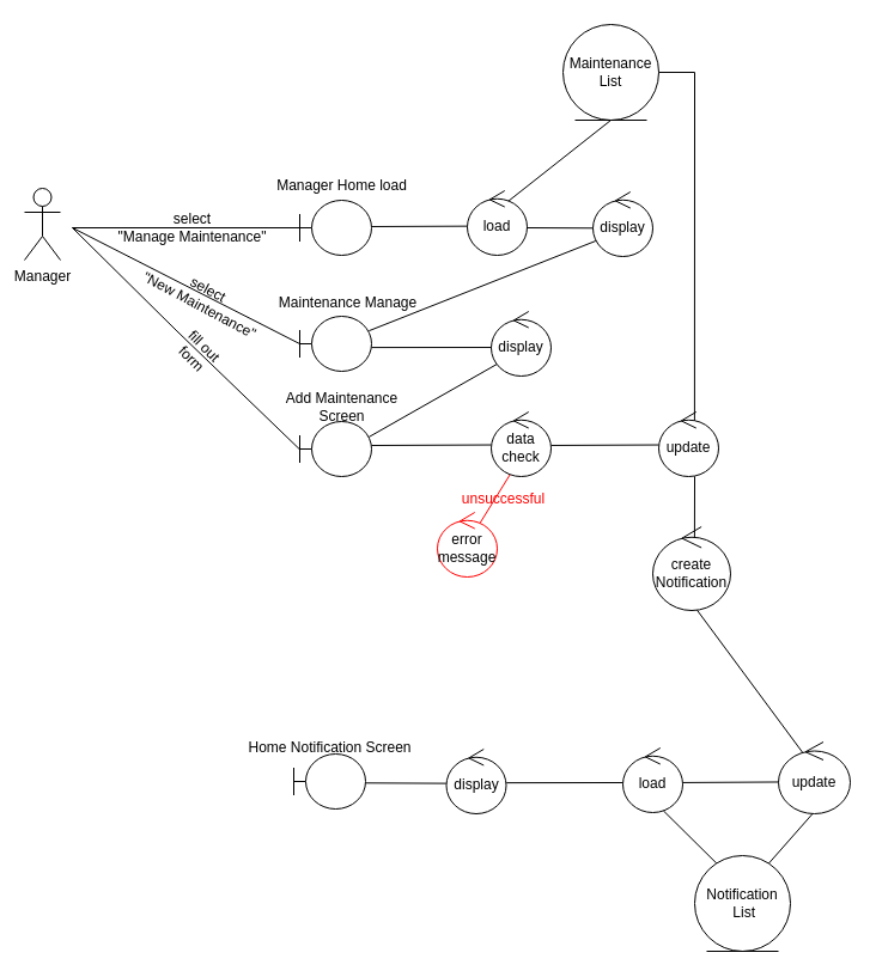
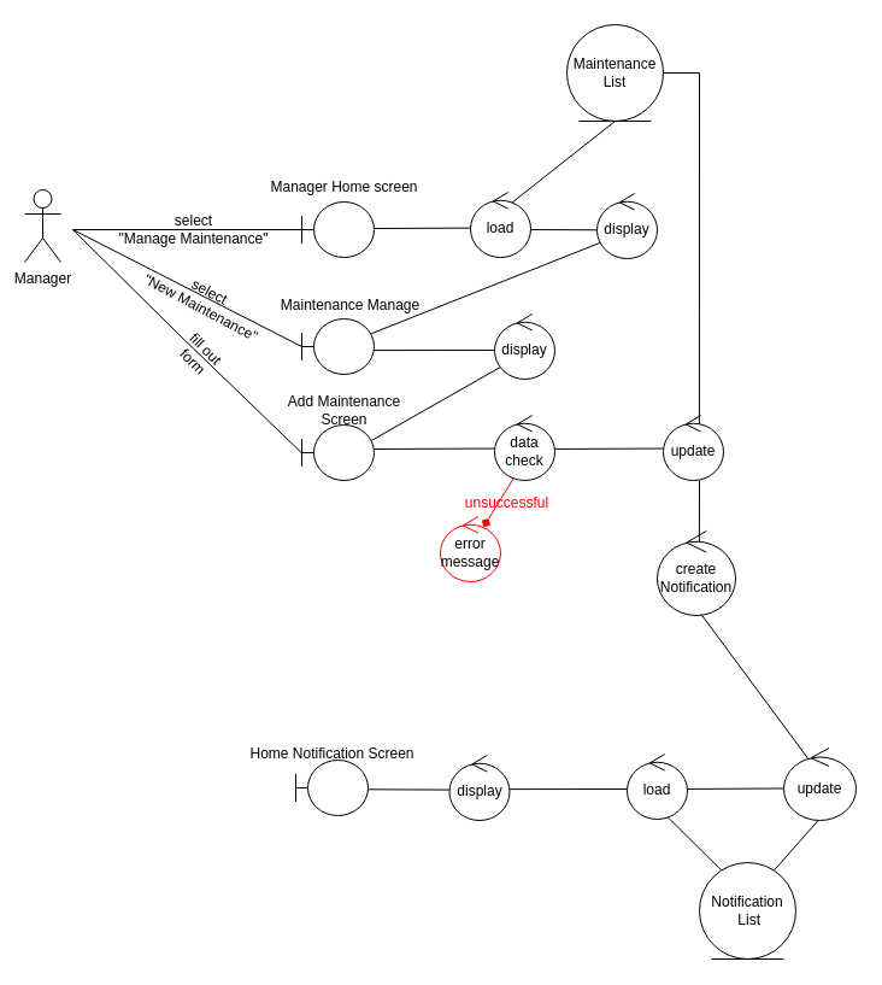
  <mxCell id="0" />
  <mxCell id="1" parent="0" />
  <mxCell id="2" value="" style="shape=umlBoundary;whiteSpace=wrap;html=1;" parent="1" vertex="1"><mxGeometry x="250" y="167" width="60" height="46" as="geometry" /></mxCell>
  <mxCell id="3" value="Manager" style="shape=umlActor;verticalLabelPosition=bottom;verticalAlign=top;html=1;" parent="1" vertex="1"><mxGeometry x="20" y="157" width="30" height="60" as="geometry" /></mxCell>
  <mxCell id="4" value="" style="line;strokeWidth=1;fillColor=none;align=left;verticalAlign=middle;spacingTop=-1;spacingLeft=3;spacingRight=3;rotatable=0;labelPosition=right;points=[];portConstraint=eastwest;strokeColor=inherit;" parent="1" vertex="1"><mxGeometry x="60" y="186" width="190" height="8" as="geometry" /></mxCell>
  <mxCell id="5" value="select&lt;div&gt;&quot;Manage Maintenance&quot;&lt;/div&gt;" style="text;html=1;align=center;verticalAlign=middle;resizable=0;points=[];autosize=1;strokeColor=none;fillColor=none;" parent="1" vertex="1"><mxGeometry x="85" y="170" width="150" height="40" as="geometry" /></mxCell>
  <mxCell id="6" value="&lt;div&gt;&lt;br&gt;&lt;/div&gt;&lt;div&gt;&lt;br&gt;&lt;/div&gt;" style="edgeLabel;html=1;align=center;verticalAlign=middle;resizable=0;points=[];" parent="1" vertex="1" connectable="0"><mxGeometry x="115.747" y="252.917" as="geometry" /></mxCell>
- <mxCell id="7" value="Manager Home load" style="text;html=1;align=center;verticalAlign=middle;resizable=0;points=[];autosize=1;strokeColor=none;fillColor=none;" parent="1" vertex="1"><mxGeometry x="210" y="140" width="150" height="30" as="geometry" /></mxCell>
+ <mxCell id="7" value="Manager Home screen" style="text;html=1;align=center;verticalAlign=middle;resizable=0;points=[];autosize=1;strokeColor=none;fillColor=none;" parent="1" vertex="1"><mxGeometry x="210" y="140" width="150" height="30" as="geometry" /></mxCell>
  <mxCell id="8" value="display" style="ellipse;shape=umlControl;whiteSpace=wrap;html=1;" parent="1" vertex="1"><mxGeometry x="495" y="160" width="50" height="54" as="geometry" /></mxCell>
  <mxCell id="9" value="" style="shape=umlBoundary;whiteSpace=wrap;html=1;" parent="1" vertex="1"><mxGeometry x="250" y="264" width="60" height="46" as="geometry" /></mxCell>
  <mxCell id="10" value="" style="endArrow=none;html=1;rounded=0;entryX=0.024;entryY=0.775;entryDx=0;entryDy=0;entryPerimeter=0;exitX=-0.002;exitY=0.499;exitDx=0;exitDy=0;exitPerimeter=0;" parent="1" source="9" edge="1"><mxGeometry width="50" height="50" relative="1" as="geometry"><mxPoint x="190" y="330" as="sourcePoint" /><mxPoint x="60" y="190" as="targetPoint" /></mxGeometry></mxCell>
  <mxCell id="11" value="Maintenance Manage" style="text;html=1;align=center;verticalAlign=middle;resizable=0;points=[];autosize=1;strokeColor=none;fillColor=none;" parent="1" vertex="1"><mxGeometry x="225" y="237.92" width="130" height="30" as="geometry" /></mxCell>
  <mxCell id="12" value="select&lt;div&gt;&quot;New Maintenance&quot;&lt;/div&gt;" style="text;html=1;align=center;verticalAlign=middle;resizable=0;points=[];autosize=1;strokeColor=none;fillColor=none;rotation=28;" parent="1" vertex="1"><mxGeometry x="105" y="227.92" width="130" height="40" as="geometry" /></mxCell>
  <mxCell id="13" value="load" style="ellipse;shape=umlControl;whiteSpace=wrap;html=1;" parent="1" vertex="1"><mxGeometry x="390" y="159" width="50" height="54" as="geometry" /></mxCell>
  <mxCell id="14" value="display" style="ellipse;shape=umlControl;whiteSpace=wrap;html=1;" parent="1" vertex="1"><mxGeometry x="410" y="260" width="50" height="54" as="geometry" /></mxCell>
  <mxCell id="15" value="" style="shape=umlBoundary;whiteSpace=wrap;html=1;" parent="1" vertex="1"><mxGeometry x="250" y="352" width="60" height="46" as="geometry" /></mxCell>
  <mxCell id="16" value="Add Maintenance&lt;div&gt;Screen&lt;/div&gt;" style="text;html=1;align=center;verticalAlign=middle;resizable=0;points=[];autosize=1;strokeColor=none;fillColor=none;" parent="1" vertex="1"><mxGeometry x="225" y="320" width="120" height="40" as="geometry" /></mxCell>
  <mxCell id="17" value="" style="endArrow=none;html=1;rounded=0;entryX=0;entryY=0.5;entryDx=0;entryDy=0;entryPerimeter=0;exitX=0.003;exitY=0.5;exitDx=0;exitDy=0;exitPerimeter=0;" parent="1" source="30" target="4" edge="1"><mxGeometry width="50" height="50" relative="1" as="geometry"><mxPoint x="131.468" y="273.955" as="sourcePoint" /><mxPoint x="70" y="200" as="targetPoint" /></mxGeometry></mxCell>
  <mxCell id="18" value="data&lt;div&gt;check&lt;/div&gt;" style="ellipse;shape=umlControl;whiteSpace=wrap;html=1;" parent="1" vertex="1"><mxGeometry x="410" y="344" width="50" height="54" as="geometry" /></mxCell>
  <mxCell id="19" value="&lt;font style=&quot;color: rgb(255, 0, 0);&quot;&gt;unsuccessful&lt;/font&gt;" style="text;html=1;align=center;verticalAlign=middle;resizable=0;points=[];autosize=1;strokeColor=none;fillColor=none;" parent="1" vertex="1"><mxGeometry x="375" y="402" width="90" height="30" as="geometry" /></mxCell>
  <mxCell id="20" value="" style="shape=umlBoundary;whiteSpace=wrap;html=1;" parent="1" vertex="1"><mxGeometry x="245" y="630" width="60" height="46" as="geometry" /></mxCell>
  <mxCell id="21" value="Home Notification Screen" style="text;html=1;align=center;verticalAlign=middle;resizable=0;points=[];autosize=1;strokeColor=none;fillColor=none;" parent="1" vertex="1"><mxGeometry x="195" y="610" width="160" height="30" as="geometry" /></mxCell>
  <mxCell id="22" value="display" style="ellipse;shape=umlControl;whiteSpace=wrap;html=1;" parent="1" vertex="1"><mxGeometry x="372.5" y="626" width="50" height="54" as="geometry" /></mxCell>
  <mxCell id="23" value="Maintenance List" style="ellipse;shape=umlEntity;whiteSpace=wrap;html=1;" parent="1" vertex="1"><mxGeometry x="470" y="20" width="80" height="80" as="geometry" /></mxCell>
  <mxCell id="24" value="error message" style="ellipse;shape=umlControl;whiteSpace=wrap;html=1;strokeColor=#FF0000;" parent="1" vertex="1"><mxGeometry x="365" y="428" width="50" height="54" as="geometry" /></mxCell>
  <mxCell id="25" value="load" style="ellipse;shape=umlControl;whiteSpace=wrap;html=1;" parent="1" vertex="1"><mxGeometry x="520" y="625" width="50" height="54" as="geometry" /></mxCell>
  <mxCell id="26" value="Notification&lt;div&gt;&amp;nbsp;List&lt;/div&gt;" style="ellipse;shape=umlEntity;whiteSpace=wrap;html=1;" parent="1" vertex="1"><mxGeometry x="580" y="715" width="80" height="80" as="geometry" /></mxCell>
  <mxCell id="27" value="create&lt;div&gt;Notification&lt;/div&gt;" style="ellipse;shape=umlControl;whiteSpace=wrap;html=1;" parent="1" vertex="1"><mxGeometry x="545" y="440" width="65" height="70" as="geometry" /></mxCell>
  <mxCell id="28" value="update" style="ellipse;shape=umlControl;whiteSpace=wrap;html=1;" parent="1" vertex="1"><mxGeometry x="650" y="620" width="60" height="60" as="geometry" /></mxCell>
  <mxCell id="29" value="" style="endArrow=none;html=1;rounded=0;entryX=0;entryY=0.5;entryDx=0;entryDy=0;entryPerimeter=0;exitX=-0.003;exitY=0.504;exitDx=0;exitDy=0;exitPerimeter=0;" parent="1" source="15" target="30" edge="1"><mxGeometry width="50" height="50" relative="1" as="geometry"><mxPoint x="250" y="403" as="sourcePoint" /><mxPoint x="60" y="190" as="targetPoint" /></mxGeometry></mxCell>
  <mxCell id="30" value="fill out&lt;div&gt;form&lt;/div&gt;" style="text;html=1;align=center;verticalAlign=middle;resizable=0;points=[];autosize=1;strokeColor=none;fillColor=none;rotation=45;" parent="1" vertex="1"><mxGeometry x="140" y="274" width="50" height="40" as="geometry" /></mxCell>
  <mxCell id="31" value="" style="endArrow=none;html=1;rounded=0;entryX=0.5;entryY=1;entryDx=0;entryDy=0;exitX=0.688;exitY=0.16;exitDx=0;exitDy=0;exitPerimeter=0;" parent="1" source="13" target="23" edge="1"><mxGeometry width="50" height="50" relative="1" as="geometry"><mxPoint x="565" y="167" as="sourcePoint" /><mxPoint x="375" y="70" as="targetPoint" /></mxGeometry></mxCell>
  <mxCell id="32" value="" style="endArrow=none;html=1;rounded=0;exitX=-0.004;exitY=0.549;exitDx=0;exitDy=0;exitPerimeter=0;" parent="1" source="13" edge="1"><mxGeometry width="50" height="50" relative="1" as="geometry"><mxPoint x="459" y="179" as="sourcePoint" /><mxPoint x="310" y="189" as="targetPoint" /></mxGeometry></mxCell>
  <mxCell id="33" value="" style="endArrow=none;html=1;rounded=0;exitX=-0.008;exitY=0.561;exitDx=0;exitDy=0;exitPerimeter=0;entryX=1;entryY=0.574;entryDx=0;entryDy=0;entryPerimeter=0;" parent="1" source="8" target="13" edge="1"><mxGeometry width="50" height="50" relative="1" as="geometry"><mxPoint x="400" y="199" as="sourcePoint" /><mxPoint x="460" y="200" as="targetPoint" /></mxGeometry></mxCell>
  <mxCell id="34" value="" style="endArrow=none;html=1;rounded=0;exitX=0.046;exitY=0.759;exitDx=0;exitDy=0;exitPerimeter=0;entryX=0.964;entryY=0.264;entryDx=0;entryDy=0;entryPerimeter=0;" parent="1" source="8" target="9" edge="1"><mxGeometry width="50" height="50" relative="1" as="geometry"><mxPoint x="505" y="200" as="sourcePoint" /><mxPoint x="450" y="200" as="targetPoint" /></mxGeometry></mxCell>
  <mxCell id="35" value="" style="endArrow=none;html=1;rounded=0;exitX=0;exitY=0.556;exitDx=0;exitDy=0;exitPerimeter=0;entryX=1;entryY=0.567;entryDx=0;entryDy=0;entryPerimeter=0;" parent="1" source="14" target="9" edge="1"><mxGeometry width="50" height="50" relative="1" as="geometry"><mxPoint x="400" y="199" as="sourcePoint" /><mxPoint x="320" y="199" as="targetPoint" /></mxGeometry></mxCell>
  <mxCell id="36" value="" style="endArrow=none;html=1;rounded=0;exitX=0.089;exitY=0.819;exitDx=0;exitDy=0;exitPerimeter=0;entryX=0.963;entryY=0.281;entryDx=0;entryDy=0;entryPerimeter=0;" parent="1" source="14" target="15" edge="1"><mxGeometry width="50" height="50" relative="1" as="geometry"><mxPoint x="420" y="300" as="sourcePoint" /><mxPoint x="320" y="300" as="targetPoint" /></mxGeometry></mxCell>
  <mxCell id="37" value="" style="endArrow=none;html=1;rounded=0;exitX=-0.004;exitY=0.51;exitDx=0;exitDy=0;exitPerimeter=0;" parent="1" source="18" edge="1"><mxGeometry width="50" height="50" relative="1" as="geometry"><mxPoint x="420" y="300" as="sourcePoint" /><mxPoint x="310" y="372" as="targetPoint" /></mxGeometry></mxCell>
  <mxCell id="38" value="update" style="ellipse;shape=umlControl;whiteSpace=wrap;html=1;" parent="1" vertex="1"><mxGeometry x="550" y="344" width="50" height="54" as="geometry" /></mxCell>
  <mxCell id="39" value="" style="endArrow=none;html=1;rounded=0;exitX=1.007;exitY=0.518;exitDx=0;exitDy=0;exitPerimeter=0;entryX=-0.003;entryY=0.51;entryDx=0;entryDy=0;entryPerimeter=0;" parent="1" source="18" target="38" edge="1"><mxGeometry width="50" height="50" relative="1" as="geometry"><mxPoint x="420" y="382" as="sourcePoint" /><mxPoint x="490" y="380" as="targetPoint" /></mxGeometry></mxCell>
  <mxCell id="40" value="" style="endArrow=none;html=1;rounded=0;entryX=1;entryY=0.5;entryDx=0;entryDy=0;exitX=0.598;exitY=0.135;exitDx=0;exitDy=0;exitPerimeter=0;" parent="1" source="38" target="23" edge="1"><mxGeometry width="50" height="50" relative="1" as="geometry"><mxPoint x="580" y="350" as="sourcePoint" /><mxPoint x="570" y="60" as="targetPoint" /><Array as="points"><mxPoint x="580" y="60" /></Array></mxGeometry></mxCell>
  <mxCell id="41" value="" style="endArrow=none;html=1;rounded=0;exitX=0.6;exitY=0.997;exitDx=0;exitDy=0;exitPerimeter=0;entryX=0.537;entryY=0.125;entryDx=0;entryDy=0;entryPerimeter=0;" parent="1" source="38" target="27" edge="1"><mxGeometry width="50" height="50" relative="1" as="geometry"><mxPoint x="420" y="382" as="sourcePoint" /><mxPoint x="320" y="382" as="targetPoint" /></mxGeometry></mxCell>
  <mxCell id="42" value="" style="endArrow=none;html=1;rounded=0;entryX=1.003;entryY=0.528;entryDx=0;entryDy=0;entryPerimeter=0;exitX=-0.003;exitY=0.53;exitDx=0;exitDy=0;exitPerimeter=0;" parent="1" source="22" target="20" edge="1"><mxGeometry width="50" height="50" relative="1" as="geometry"><mxPoint x="370" y="660" as="sourcePoint" /><mxPoint x="330" y="660" as="targetPoint" /></mxGeometry></mxCell>
  <mxCell id="43" value="" style="endArrow=none;html=1;rounded=0;entryX=1.004;entryY=0.521;entryDx=0;entryDy=0;entryPerimeter=0;exitX=-0.008;exitY=0.537;exitDx=0;exitDy=0;exitPerimeter=0;" parent="1" source="25" target="22" edge="1"><mxGeometry width="50" height="50" relative="1" as="geometry"><mxPoint x="508.5" y="653.5" as="sourcePoint" /><mxPoint x="441.5" y="652.5" as="targetPoint" /></mxGeometry></mxCell>
  <mxCell id="44" value="" style="endArrow=none;html=1;rounded=0;entryX=1.004;entryY=0.536;entryDx=0;entryDy=0;entryPerimeter=0;exitX=0;exitY=0.558;exitDx=0;exitDy=0;exitPerimeter=0;" parent="1" source="28" target="25" edge="1"><mxGeometry width="50" height="50" relative="1" as="geometry"><mxPoint x="637" y="651" as="sourcePoint" /><mxPoint x="570" y="650" as="targetPoint" /></mxGeometry></mxCell>
  <mxCell id="45" value="" style="endArrow=none;html=1;rounded=0;entryX=0.57;entryY=0.997;entryDx=0;entryDy=0;entryPerimeter=0;exitX=0.335;exitY=0.145;exitDx=0;exitDy=0;exitPerimeter=0;" parent="1" source="28" target="27" edge="1"><mxGeometry width="50" height="50" relative="1" as="geometry"><mxPoint x="660" y="663" as="sourcePoint" /><mxPoint x="580" y="664" as="targetPoint" /><Array as="points" /></mxGeometry></mxCell>
  <mxCell id="46" value="" style="endArrow=none;html=1;rounded=0;entryX=0.775;entryY=0.08;entryDx=0;entryDy=0;entryPerimeter=0;exitX=0.474;exitY=1.001;exitDx=0;exitDy=0;exitPerimeter=0;" parent="1" source="28" target="26" edge="1"><mxGeometry width="50" height="50" relative="1" as="geometry"><mxPoint x="660" y="663" as="sourcePoint" /><mxPoint x="580" y="664" as="targetPoint" /></mxGeometry></mxCell>
  <mxCell id="47" value="" style="endArrow=none;html=1;rounded=0;entryX=0.228;entryY=0.08;entryDx=0;entryDy=0;entryPerimeter=0;exitX=0.68;exitY=0.974;exitDx=0;exitDy=0;exitPerimeter=0;" parent="1" source="25" target="26" edge="1"><mxGeometry width="50" height="50" relative="1" as="geometry"><mxPoint x="580" y="674" as="sourcePoint" /><mxPoint x="544" y="730" as="targetPoint" /></mxGeometry></mxCell>
- <mxCell id="48" value="" style="endArrow=none;html=1;rounded=0;exitX=0.312;exitY=0.972;exitDx=0;exitDy=0;exitPerimeter=0;entryX=0.715;entryY=0.161;entryDx=0;entryDy=0;entryPerimeter=0;strokeColor=#FF0000;" parent="1" source="18" target="24" edge="1"><mxGeometry width="50" height="50" relative="1" as="geometry"><mxPoint x="420" y="382" as="sourcePoint" /><mxPoint x="320" y="382" as="targetPoint" /></mxGeometry></mxCell>
+ <mxCell id="48" value="" style="endArrow=diamond;html=1;rounded=0;exitX=0.312;exitY=0.972;exitDx=0;exitDy=0;exitPerimeter=0;entryX=0.715;entryY=0.161;entryDx=0;entryDy=0;entryPerimeter=0;strokeColor=#FF0000;" parent="1" source="18" target="24" edge="1"><mxGeometry width="50" height="50" relative="1" as="geometry"><mxPoint x="420" y="382" as="sourcePoint" /><mxPoint x="320" y="382" as="targetPoint" /></mxGeometry></mxCell>
